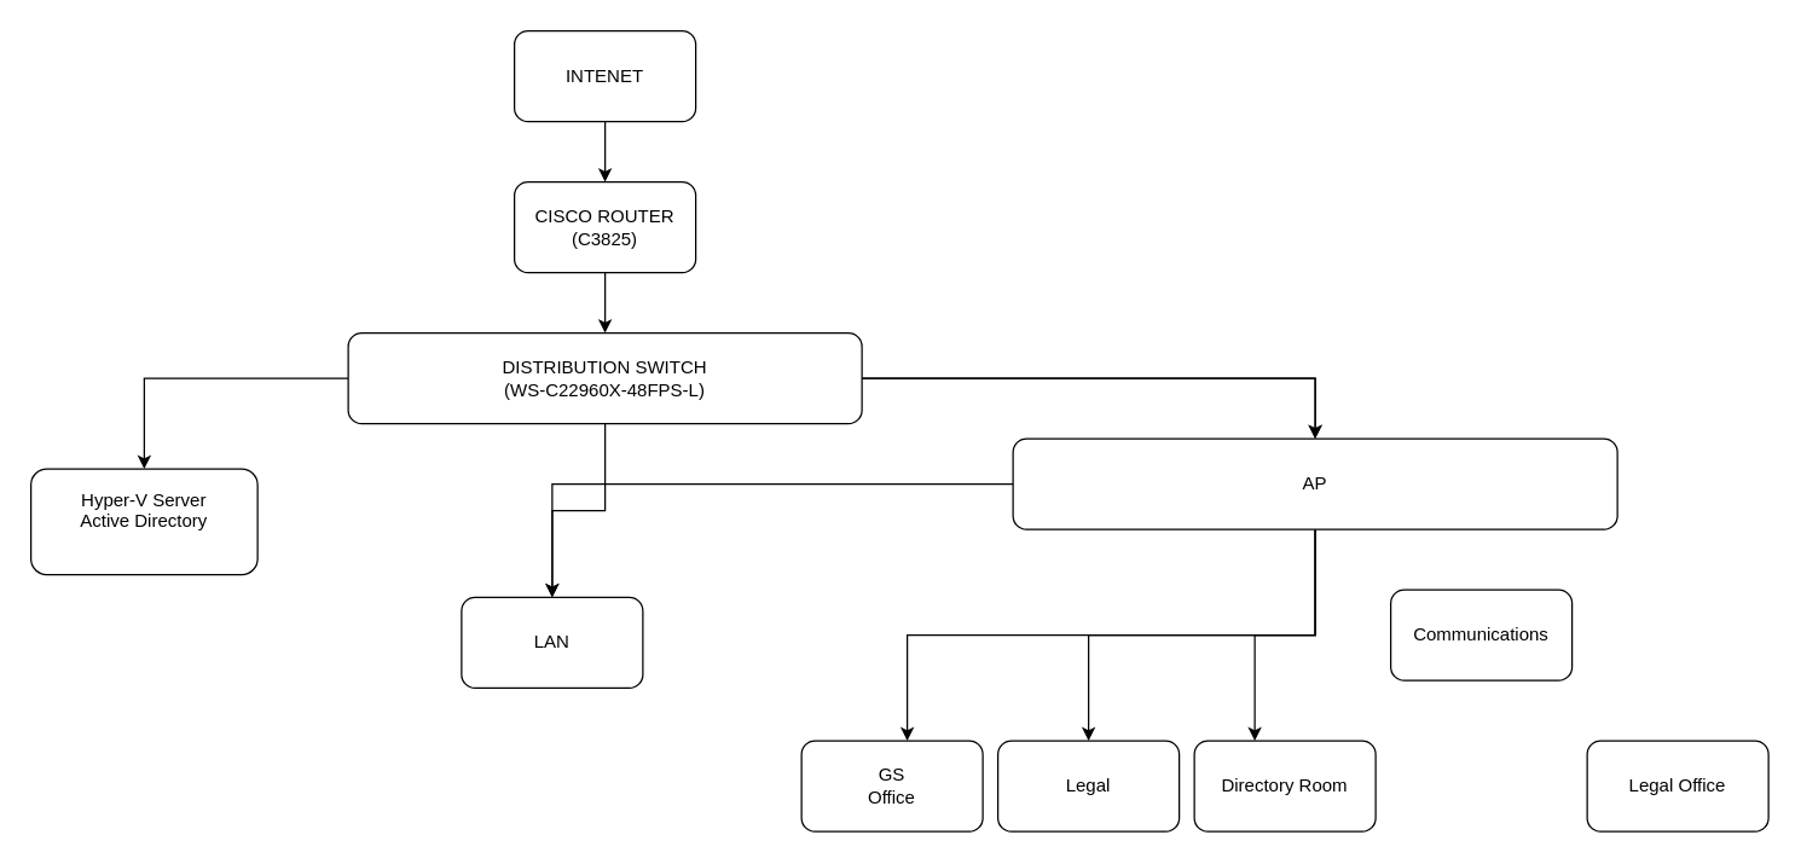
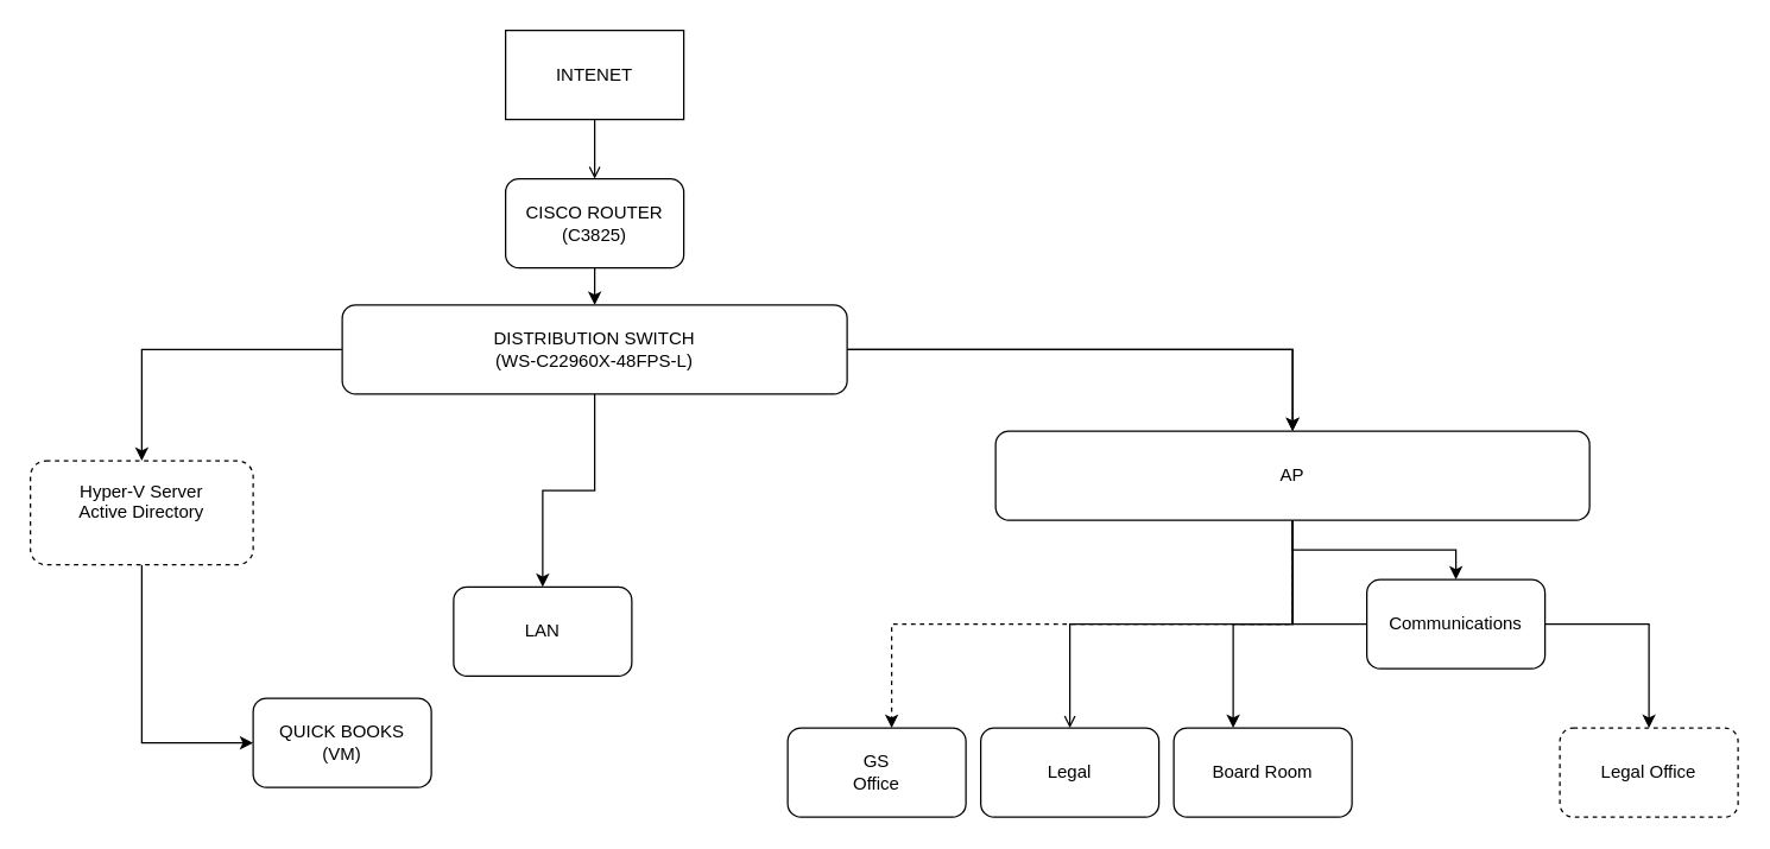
  <mxCell id="0" />
  <mxCell id="1" parent="0" />
- <mxCell id="2" value="" style="edgeStyle=orthogonalEdgeStyle;rounded=0;orthogonalLoop=1;jettySize=auto;html=1;shadow=0;fontColor=light-dark(#000000,#000000);labelBackgroundColor=light-dark(#FFFFFF,#FFFFFF);strokeColor=light-dark(#000000,#000000);" parent="1" source="3" target="5" edge="1"><mxGeometry relative="1" as="geometry" /></mxCell>
- <mxCell id="3" value="INTENET" style="rounded=1;whiteSpace=wrap;html=1;shadow=0;fillColor=light-dark(#FFFFFF,#FFFFFF);fontColor=light-dark(#000000,#000000);labelBackgroundColor=light-dark(#FFFFFF,#FFFFFF);strokeColor=light-dark(#000000,#000000);" parent="1" vertex="1"><mxGeometry x="340" y="20" width="120" height="60" as="geometry" /></mxCell>
+ <mxCell id="2" value="" style="edgeStyle=orthogonalEdgeStyle;rounded=0;orthogonalLoop=1;jettySize=auto;html=1;shadow=0;fontColor=light-dark(#000000,#000000);labelBackgroundColor=light-dark(#FFFFFF,#FFFFFF);strokeColor=light-dark(#000000,#000000);endArrow=open;" parent="1" source="3" target="5" edge="1"><mxGeometry relative="1" as="geometry" /></mxCell>
+ <mxCell id="3" value="INTENET" style="whiteSpace=wrap;html=1;shadow=0;fillColor=light-dark(#FFFFFF,#FFFFFF);fontColor=light-dark(#000000,#000000);labelBackgroundColor=light-dark(#FFFFFF,#FFFFFF);strokeColor=light-dark(#000000,#000000);rounded=0;" parent="1" vertex="1"><mxGeometry x="340" y="20" width="120" height="60" as="geometry" /></mxCell>
  <mxCell id="4" value="" style="edgeStyle=orthogonalEdgeStyle;rounded=0;orthogonalLoop=1;jettySize=auto;html=1;shadow=0;fontColor=light-dark(#000000,#000000);labelBackgroundColor=light-dark(#FFFFFF,#FFFFFF);strokeColor=light-dark(#000000,#000000);" parent="1" source="5" target="10" edge="1"><mxGeometry relative="1" as="geometry" /></mxCell>
  <mxCell id="5" value="CISCO ROUTER&lt;div&gt;(C3825)&lt;/div&gt;" style="whiteSpace=wrap;html=1;rounded=1;shadow=0;fontColor=light-dark(#000000,#000000);labelBackgroundColor=light-dark(#FFFFFF,#FFFFFF);strokeColor=light-dark(#000000,#000000);fillColor=light-dark(#FFFFFF,#FFFFFF);" parent="1" vertex="1"><mxGeometry x="340" y="120" width="120" height="60" as="geometry" /></mxCell>
  <mxCell id="6" value="" style="edgeStyle=orthogonalEdgeStyle;rounded=0;orthogonalLoop=1;jettySize=auto;html=1;shadow=0;fontColor=light-dark(#000000,#000000);labelBackgroundColor=light-dark(#FFFFFF,#FFFFFF);strokeColor=light-dark(#000000,#000000);" parent="1" source="10" target="12" edge="1"><mxGeometry relative="1" as="geometry" /></mxCell>
  <mxCell id="7" value="" style="edgeStyle=orthogonalEdgeStyle;rounded=0;orthogonalLoop=1;jettySize=auto;html=1;shadow=0;fontColor=light-dark(#000000,#000000);labelBackgroundColor=light-dark(#FFFFFF,#FFFFFF);strokeColor=light-dark(#000000,#000000);" parent="1" source="10" target="18" edge="1"><mxGeometry relative="1" as="geometry" /></mxCell>
  <mxCell id="8" value="" style="edgeStyle=orthogonalEdgeStyle;rounded=0;orthogonalLoop=1;jettySize=auto;html=1;shadow=0;fontColor=light-dark(#000000,#000000);labelBackgroundColor=light-dark(#FFFFFF,#FFFFFF);strokeColor=light-dark(#000000,#000000);" parent="1" source="10" target="18" edge="1"><mxGeometry relative="1" as="geometry" /></mxCell>
  <mxCell id="9" value="" style="edgeStyle=orthogonalEdgeStyle;rounded=0;orthogonalLoop=1;jettySize=auto;html=1;shadow=0;fontColor=light-dark(#000000,#000000);labelBackgroundColor=light-dark(#FFFFFF,#FFFFFF);strokeColor=light-dark(#000000,#000000);" parent="1" source="10" target="19" edge="1"><mxGeometry relative="1" as="geometry" /></mxCell>
- <mxCell id="10" value="DISTRIBUTION SWITCH&lt;div&gt;(WS-C22960X-48FPS-L)&lt;/div&gt;" style="whiteSpace=wrap;html=1;rounded=1;shadow=0;fontColor=light-dark(#000000,#000000);labelBackgroundColor=light-dark(#FFFFFF,#FFFFFF);strokeColor=light-dark(#000000,#000000);fillColor=light-dark(#FFFFFF,#FFFFFF);" parent="1" vertex="1"><mxGeometry x="230" y="220" width="340" height="60" as="geometry" /></mxCell>
- <mxCell id="12" value="Hyper-V Server&lt;div&gt;Active Directory&lt;/div&gt;&lt;div&gt;&lt;br&gt;&lt;/div&gt;" style="whiteSpace=wrap;html=1;rounded=1;shadow=0;fontColor=light-dark(#000000,#000000);labelBackgroundColor=light-dark(#FFFFFF,#FFFFFF);strokeColor=light-dark(#000000,#000000);fillColor=light-dark(#FFFFFF,#FFFFFF);" parent="1" vertex="1"><mxGeometry x="20" y="310" width="150" height="70" as="geometry" /></mxCell>
- <mxCell id="13" value="" style="edgeStyle=orthogonalEdgeStyle;rounded=0;orthogonalLoop=1;jettySize=auto;html=1;shadow=0;fontColor=light-dark(#000000,#000000);labelBackgroundColor=light-dark(#FFFFFF,#FFFFFF);strokeColor=light-dark(#000000,#000000);" parent="1" source="18" target="21" edge="1"><mxGeometry relative="1" as="geometry"><Array as="points"><mxPoint x="870" y="420" /><mxPoint x="600" y="420" /></Array></mxGeometry></mxCell>
- <mxCell id="14" value="" style="edgeStyle=orthogonalEdgeStyle;rounded=0;orthogonalLoop=1;jettySize=auto;html=1;shadow=0;fontColor=light-dark(#000000,#000000);labelBackgroundColor=light-dark(#FFFFFF,#FFFFFF);strokeColor=light-dark(#000000,#000000);" parent="1" source="18" target="22" edge="1"><mxGeometry relative="1" as="geometry"><Array as="points"><mxPoint x="870" y="420" /><mxPoint x="720" y="420" /></Array></mxGeometry></mxCell>
- <mxCell id="15" value="" style="edgeStyle=orthogonalEdgeStyle;rounded=0;orthogonalLoop=1;jettySize=auto;html=1;shadow=0;fontColor=light-dark(#000000,#000000);labelBackgroundColor=light-dark(#FFFFFF,#FFFFFF);strokeColor=light-dark(#000000,#000000);" parent="1" source="18" target="19" edge="1"><mxGeometry relative="1" as="geometry" /></mxCell>
+ <mxCell id="10" value="DISTRIBUTION SWITCH&lt;div&gt;(WS-C22960X-48FPS-L)&lt;/div&gt;" style="whiteSpace=wrap;html=1;rounded=1;shadow=0;fontColor=light-dark(#000000,#000000);labelBackgroundColor=light-dark(#FFFFFF,#FFFFFF);strokeColor=light-dark(#000000,#000000);fillColor=light-dark(#FFFFFF,#FFFFFF);" parent="1" vertex="1"><mxGeometry x="230" y="205" width="340" height="60" as="geometry" /></mxCell>
+ <mxCell id="11" value="" style="edgeStyle=orthogonalEdgeStyle;rounded=0;orthogonalLoop=1;jettySize=auto;html=1;shadow=0;fontColor=light-dark(#000000,#000000);labelBackgroundColor=light-dark(#FFFFFF,#FFFFFF);strokeColor=light-dark(#000000,#000000);" parent="1" source="12" target="20" edge="1"><mxGeometry relative="1" as="geometry"><Array as="points"><mxPoint x="95" y="500" /></Array></mxGeometry></mxCell>
+ <mxCell id="12" value="Hyper-V Server&lt;div&gt;Active Directory&lt;/div&gt;&lt;div&gt;&lt;br&gt;&lt;/div&gt;" style="whiteSpace=wrap;html=1;rounded=1;shadow=0;fontColor=light-dark(#000000,#000000);labelBackgroundColor=light-dark(#FFFFFF,#FFFFFF);strokeColor=light-dark(#000000,#000000);fillColor=light-dark(#FFFFFF,#FFFFFF);dashed=1;" parent="1" vertex="1"><mxGeometry x="20" y="310" width="150" height="70" as="geometry" /></mxCell>
+ <mxCell id="13" value="" style="edgeStyle=orthogonalEdgeStyle;rounded=0;orthogonalLoop=1;jettySize=auto;html=1;shadow=0;fontColor=light-dark(#000000,#000000);labelBackgroundColor=light-dark(#FFFFFF,#FFFFFF);strokeColor=light-dark(#000000,#000000);dashed=1;" parent="1" source="18" target="21" edge="1"><mxGeometry relative="1" as="geometry"><Array as="points"><mxPoint x="870" y="420" /><mxPoint x="600" y="420" /></Array></mxGeometry></mxCell>
+ <mxCell id="14" value="" style="edgeStyle=orthogonalEdgeStyle;rounded=0;orthogonalLoop=1;jettySize=auto;html=1;shadow=0;fontColor=light-dark(#000000,#000000);labelBackgroundColor=light-dark(#FFFFFF,#FFFFFF);strokeColor=light-dark(#000000,#000000);endArrow=open;" parent="1" source="18" target="22" edge="1"><mxGeometry relative="1" as="geometry"><Array as="points"><mxPoint x="870" y="420" /><mxPoint x="720" y="420" /></Array></mxGeometry></mxCell>
+ <mxCell id="15" value="" style="edgeStyle=orthogonalEdgeStyle;rounded=0;orthogonalLoop=1;jettySize=auto;html=1;shadow=0;fontColor=light-dark(#000000,#000000);labelBackgroundColor=light-dark(#FFFFFF,#FFFFFF);strokeColor=light-dark(#000000,#000000);" parent="1" source="18" target="23" edge="1"><mxGeometry relative="1" as="geometry" /></mxCell>
+ <mxCell id="16" value="" style="edgeStyle=orthogonalEdgeStyle;rounded=0;orthogonalLoop=1;jettySize=auto;html=1;shadow=0;fontColor=light-dark(#000000,#000000);labelBackgroundColor=light-dark(#FFFFFF,#FFFFFF);strokeColor=light-dark(#000000,#000000);" parent="1" source="18" target="24" edge="1"><mxGeometry relative="1" as="geometry" /></mxCell>
  <mxCell id="17" value="" style="edgeStyle=orthogonalEdgeStyle;rounded=0;orthogonalLoop=1;jettySize=auto;html=1;shadow=0;fontColor=light-dark(#000000,#000000);labelBackgroundColor=light-dark(#FFFFFF,#FFFFFF);strokeColor=light-dark(#000000,#000000);" parent="1" source="18" target="25" edge="1"><mxGeometry relative="1" as="geometry"><Array as="points"><mxPoint x="870" y="420" /><mxPoint x="830" y="420" /></Array></mxGeometry></mxCell>
  <mxCell id="18" value="AP" style="whiteSpace=wrap;html=1;rounded=1;fillColor=light-dark(#FFFFFF,#FFFFFF);fontColor=light-dark(#000000,#000000);shadow=0;labelBackgroundColor=light-dark(#FFFFFF,#FFFFFF);strokeColor=light-dark(#000000,#000000);" parent="1" vertex="1"><mxGeometry x="670" y="290" width="400" height="60" as="geometry" /></mxCell>
  <mxCell id="19" value="LAN" style="whiteSpace=wrap;html=1;rounded=1;shadow=0;fontColor=light-dark(#000000,#000000);labelBackgroundColor=light-dark(#FFFFFF,#FFFFFF);strokeColor=light-dark(#000000,#000000);fillColor=light-dark(#FFFFFF,#FFFFFF);" parent="1" vertex="1"><mxGeometry x="305" y="395" width="120" height="60" as="geometry" /></mxCell>
+ <mxCell id="20" value="QUICK BOOKS&lt;div&gt;(VM)&lt;/div&gt;" style="whiteSpace=wrap;html=1;rounded=1;shadow=0;fontColor=light-dark(#000000,#000000);labelBackgroundColor=light-dark(#FFFFFF,#FFFFFF);strokeColor=light-dark(#000000,#000000);fillColor=light-dark(#FFFFFF,#FFFFFF);" parent="1" vertex="1"><mxGeometry x="170" y="470" width="120" height="60" as="geometry" /></mxCell>
  <mxCell id="21" value="GS&lt;div&gt;Office&lt;/div&gt;" style="whiteSpace=wrap;html=1;rounded=1;shadow=0;fontColor=light-dark(#000000,#000000);labelBackgroundColor=light-dark(#FFFFFF,#FFFFFF);strokeColor=light-dark(#000000,#000000);fillColor=light-dark(#FFFFFF,#FFFFFF);" parent="1" vertex="1"><mxGeometry x="530" y="490" width="120" height="60" as="geometry" /></mxCell>
  <mxCell id="22" value="Legal" style="whiteSpace=wrap;html=1;rounded=1;shadow=0;fontColor=light-dark(#000000,#000000);labelBackgroundColor=light-dark(#FFFFFF,#FFFFFF);strokeColor=light-dark(#000000,#000000);fillColor=light-dark(#FFFFFF,#FFFFFF);" parent="1" vertex="1"><mxGeometry x="660" y="490" width="120" height="60" as="geometry" /></mxCell>
  <mxCell id="23" value="Communications" style="whiteSpace=wrap;html=1;rounded=1;shadow=0;fontColor=light-dark(#000000,#000000);labelBackgroundColor=light-dark(#FFFFFF,#FFFFFF);strokeColor=light-dark(#000000,#000000);fillColor=light-dark(#FFFFFF,#FFFFFF);" parent="1" vertex="1"><mxGeometry x="920" y="390" width="120" height="60" as="geometry" /></mxCell>
- <mxCell id="24" value="Legal Office" style="whiteSpace=wrap;html=1;rounded=1;shadow=0;fontColor=light-dark(#000000,#000000);labelBackgroundColor=light-dark(#FFFFFF,#FFFFFF);strokeColor=light-dark(#000000,#000000);fillColor=light-dark(#FFFFFF,#FFFFFF);" parent="1" vertex="1"><mxGeometry x="1050" y="490" width="120" height="60" as="geometry" /></mxCell>
- <mxCell id="25" value="Directory Room" style="whiteSpace=wrap;html=1;rounded=1;shadow=0;fontColor=light-dark(#000000,#000000);labelBackgroundColor=light-dark(#FFFFFF,#FFFFFF);strokeColor=light-dark(#000000,#000000);fillColor=light-dark(#FFFFFF,#FFFFFF);" parent="1" vertex="1"><mxGeometry x="790" y="490" width="120" height="60" as="geometry" /></mxCell>
+ <mxCell id="24" value="Legal Office" style="whiteSpace=wrap;html=1;rounded=1;shadow=0;fontColor=light-dark(#000000,#000000);labelBackgroundColor=light-dark(#FFFFFF,#FFFFFF);strokeColor=light-dark(#000000,#000000);fillColor=light-dark(#FFFFFF,#FFFFFF);dashed=1;" parent="1" vertex="1"><mxGeometry x="1050" y="490" width="120" height="60" as="geometry" /></mxCell>
+ <mxCell id="25" value="Board Room" style="whiteSpace=wrap;html=1;rounded=1;shadow=0;fontColor=light-dark(#000000,#000000);labelBackgroundColor=light-dark(#FFFFFF,#FFFFFF);strokeColor=light-dark(#000000,#000000);fillColor=light-dark(#FFFFFF,#FFFFFF);" parent="1" vertex="1"><mxGeometry x="790" y="490" width="120" height="60" as="geometry" /></mxCell>
